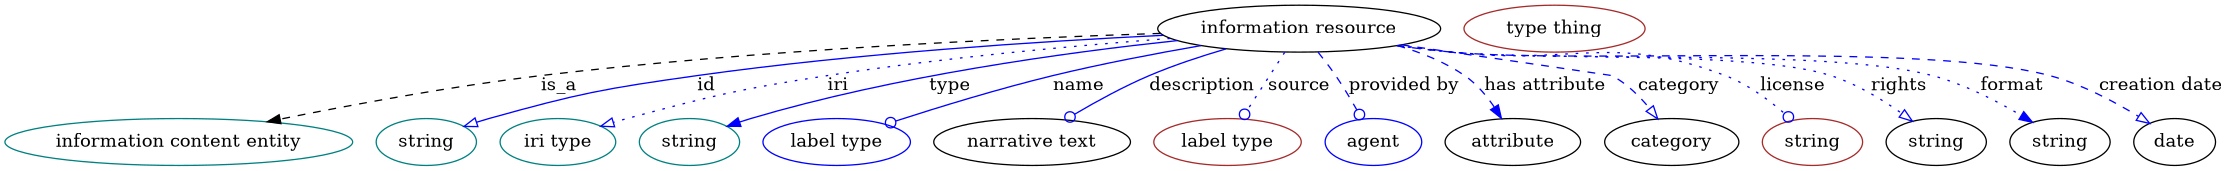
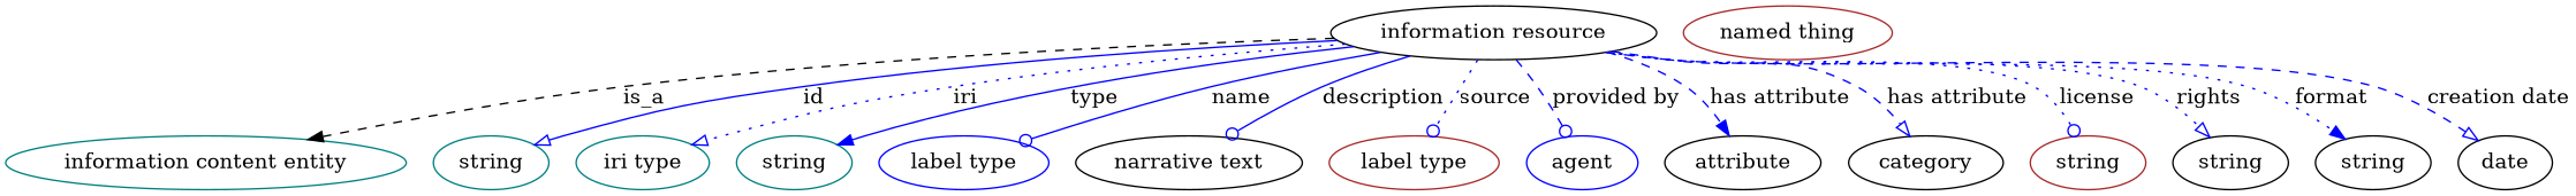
  digraph {
    fontname="DejaVu Serif"
    node [color=black fontname="DejaVu Serif"]
    edge [arrowhead=onormal fontname="DejaVu Serif" style=dashed color=blue]
    n1 [height=0.5 label="information resource" width=3.015]
    "information content entity" [color=teal height=0.5 width=3.7011]
    n3 [color=teal height=0.5 label=string width=1.0652]
    n4 [color=teal height=0.5 label="iri type" width=1.2277]
    n5 [color=teal height=0.5 label=string width=1.0652]
    n6 [color=blue height=0.5 label="label type" width=1.5707]
    n7 [height=0.5 label="narrative text" width=2.0943]
    n8 [color=brown height=0.5 label="label type" width=1.5707]
    n9 [color=blue height=0.5 label=agent width=1.0291]
    n10 [height=0.5 label=attribute width=1.4443]
    category [height=0.5 width=1.4263]
    n12 [color=brown height=0.5 label=string width=1.0652]
    n13 [height=0.5 label=string width=1.0652]
    n14 [height=0.5 label=string width=1.0652]
    n15 [height=0.5 label=date width=0.86659]
-   n16 [color=brown height=0.5 label="type thing" width=1.9318]
+   n16 [color=brown height=0.5 label="named thing" width=1.9318]
    n1 -> "information content entity" [arrowhead=normal label=is_a color=""]
    n1 -> n3 [label=id style=solid]
    n1 -> n4 [label=iri style=dotted]
    n1 -> n5 [arrowhead=normal label=type style=solid]
    n1 -> n6 [arrowhead=odot label=name style=solid]
    n1 -> n7 [arrowhead=odot label=description style=solid]
    n1 -> n8 [arrowhead=odot label=source style=dotted]
    n1 -> n9 [arrowhead=odot label="provided by"]
    n1 -> n10 [arrowhead=normal label="has attribute"]
-   n1 -> category [label=category]
+   n1 -> category [label="has attribute"]
    n1 -> n12 [arrowhead=odot label=license style=dotted]
    n1 -> n13 [label=rights style=dotted]
    n1 -> n14 [arrowhead=normal label=format style=dotted]
    n1 -> n15 [label="creation date"]
  }
